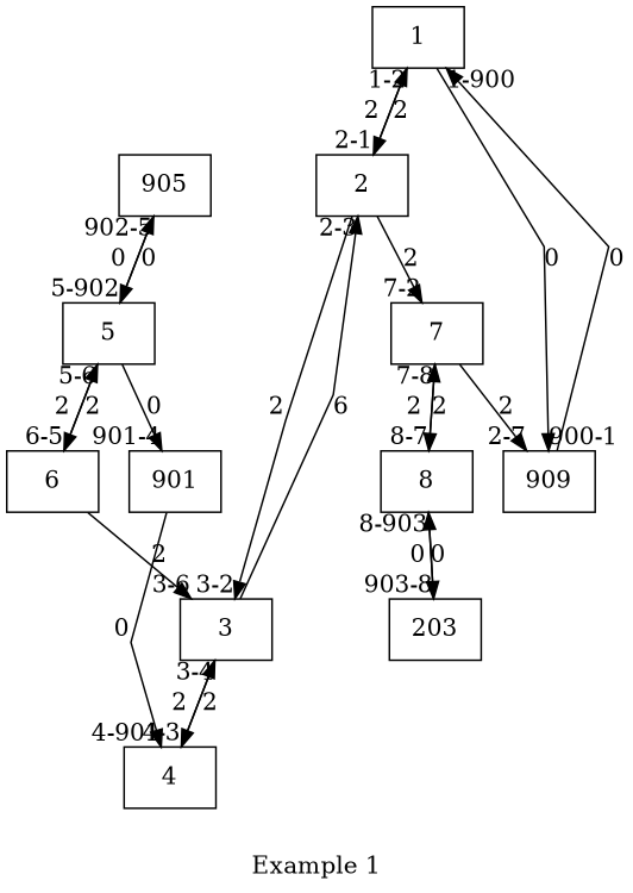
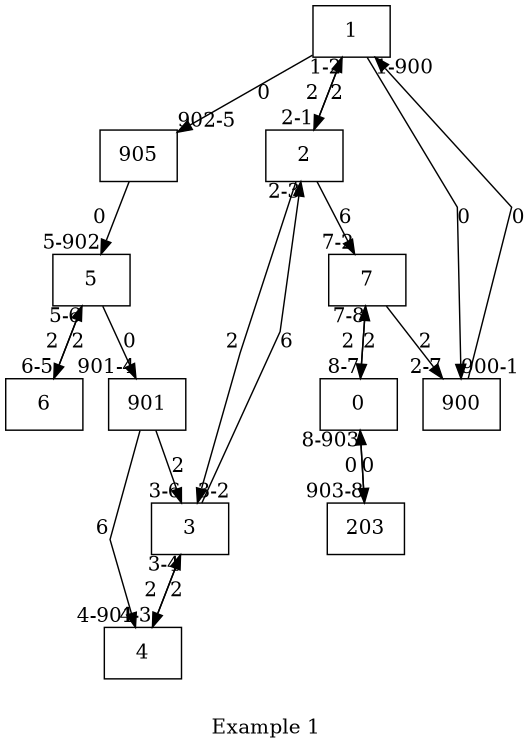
  digraph {
    label="Example 1"
    splines=false
    node [group=A shape=box]
    edge [alias=1 latency=2]
    1
    2
-   900 [group=V label=909]
+   900 [group=V]
    3 [group=H]
    7 [group=H]
    4
-   8
+   8 [label=0]
    6
    5
    901 [group=V]
    n11 [group=V label=905]
    n12 [group=V label=203]
    1 -> 2 [alias=0 headlabel="2-1" label=2]
    1 -> 900 [headlabel="900-1" label=0 latency=1]
    2 -> 1 [headlabel="1-2" label=2]
    2 -> 3 [headlabel="3-2" label=2]
-   2 -> 7 [alias=0 headlabel="7-2" label=2]
+   2 -> 7 [alias=0 headlabel="7-2" label=6]
    900 -> 1 [headlabel="1-900" label=0 latency=1]
    3 -> 2 [alias=0 headlabel="2-3" label=6]
    3 -> 4 [headlabel="4-3" label=2]
    7 -> 900 [alias=0 headlabel="2-7" label=2]
    7 -> 8 [alias=0 headlabel="8-7" label=2]
    4 -> 3 [headlabel="3-4" label=2]
    8 -> 7 [alias=0 headlabel="7-8" label=2]
    8 -> n12 [headlabel="903-8" label=0 latency=1]
-   6 -> 3 [alias=0 headlabel="3-6" label=2]
+   901 -> 3 [alias=0 headlabel="3-6" label=2]
    6 -> 5 [alias=0 headlabel="5-6" label=2]
    5 -> 6 [alias=0 headlabel="6-5" label=2]
    5 -> 901 [headlabel="901-4" label=0 latency=1]
-   5 -> n11 [headlabel="902-5" label=0 latency=1]
-   901 -> 4 [headlabel="4-901" label=0 latency=1]
+   1 -> n11 [headlabel="902-5" label=0 latency=1]
+   901 -> 4 [headlabel="4-901" label=6 latency=1]
    n11 -> 5 [headlabel="5-902" label=0 latency=1]
    n12 -> 8 [headlabel="8-903" label=0 latency=1]
  }
